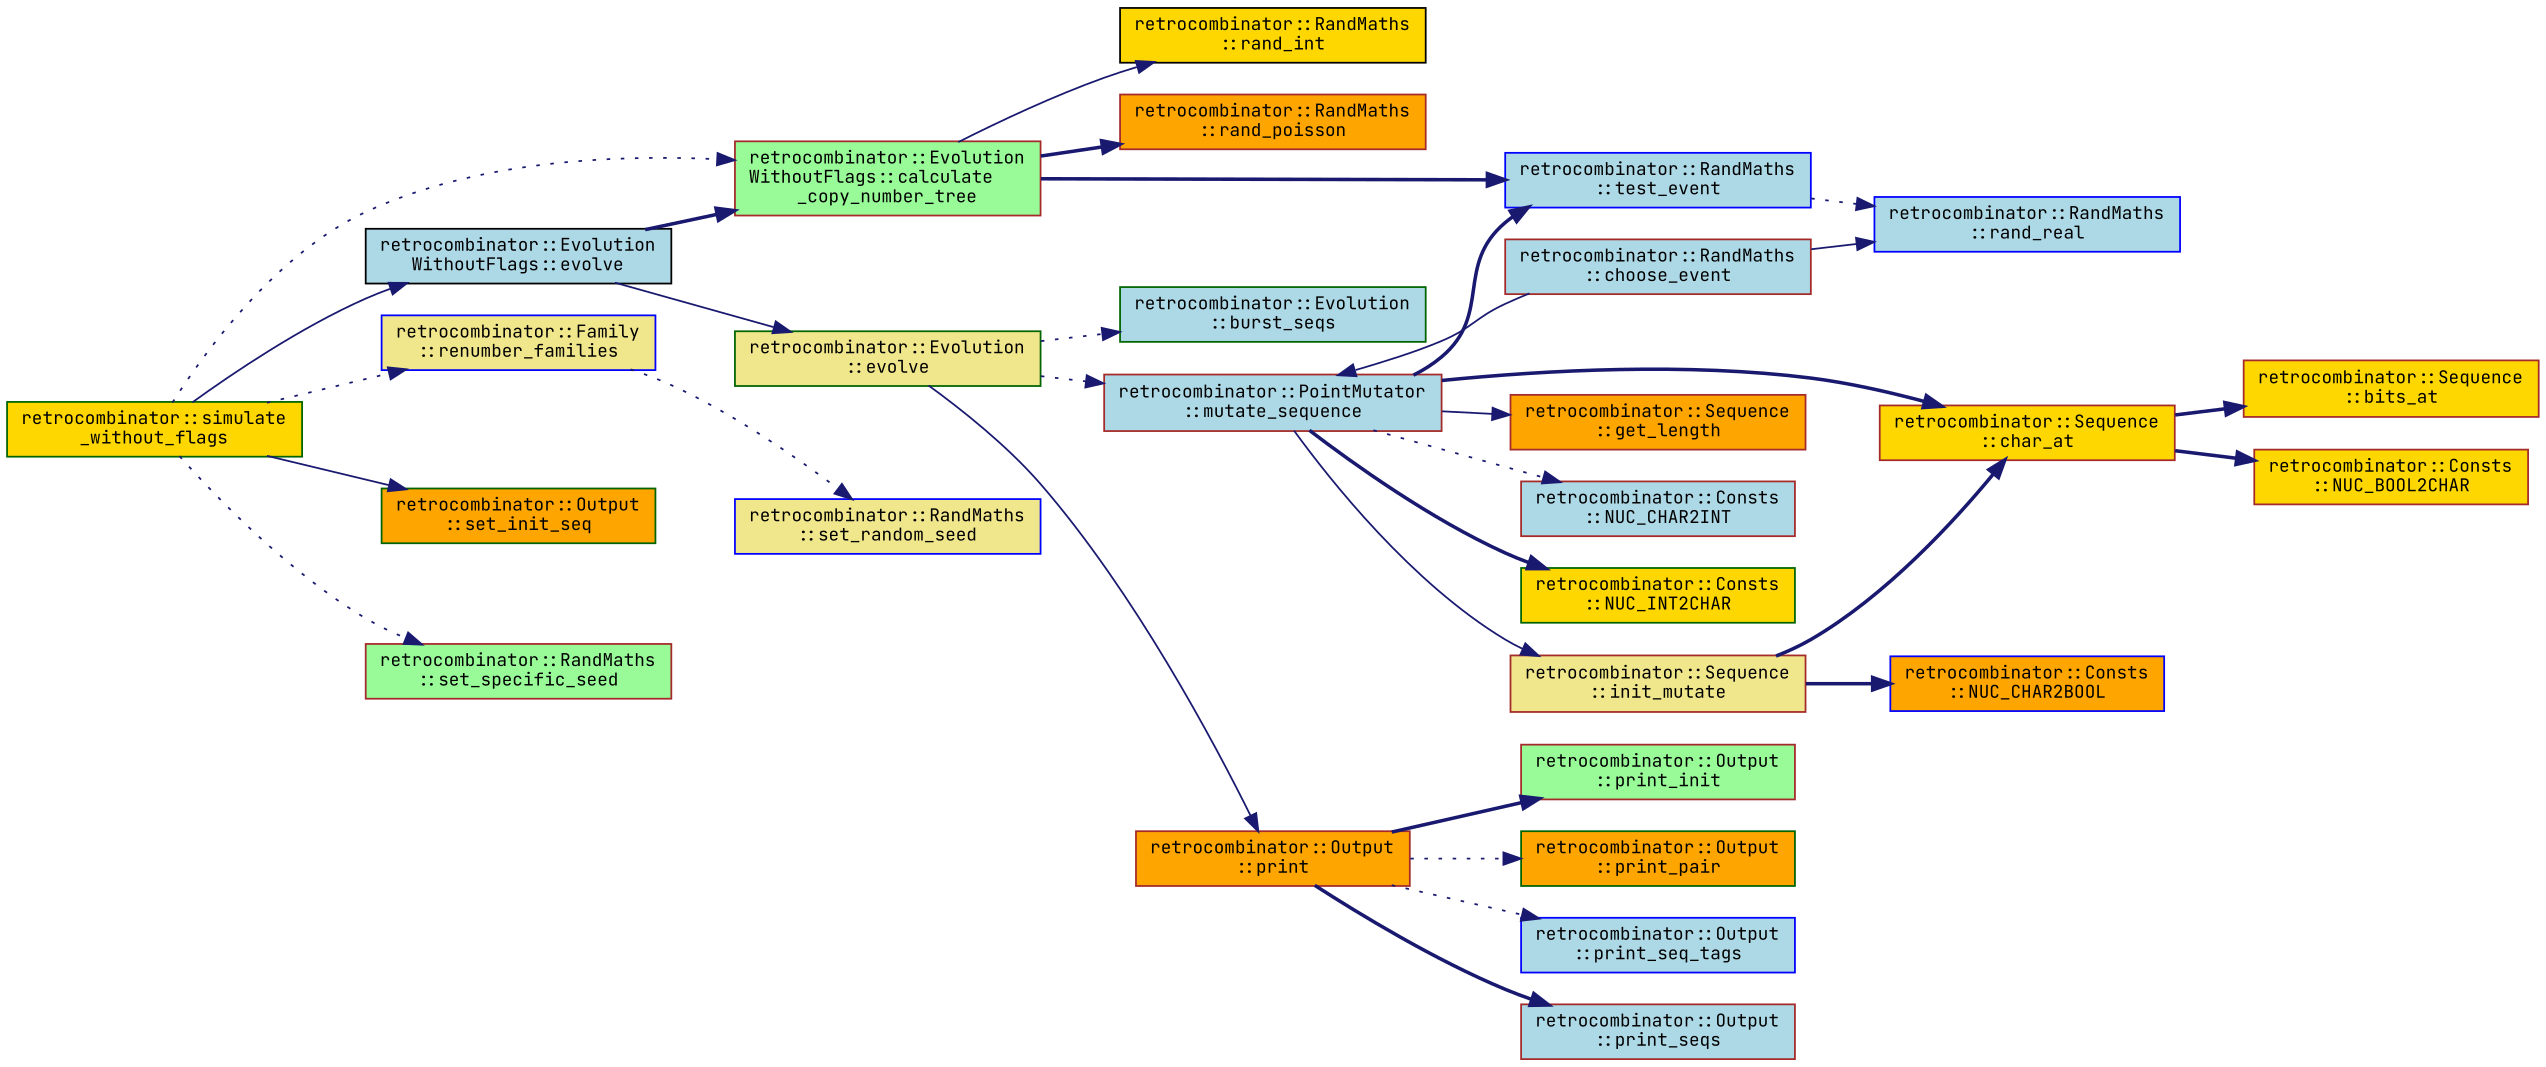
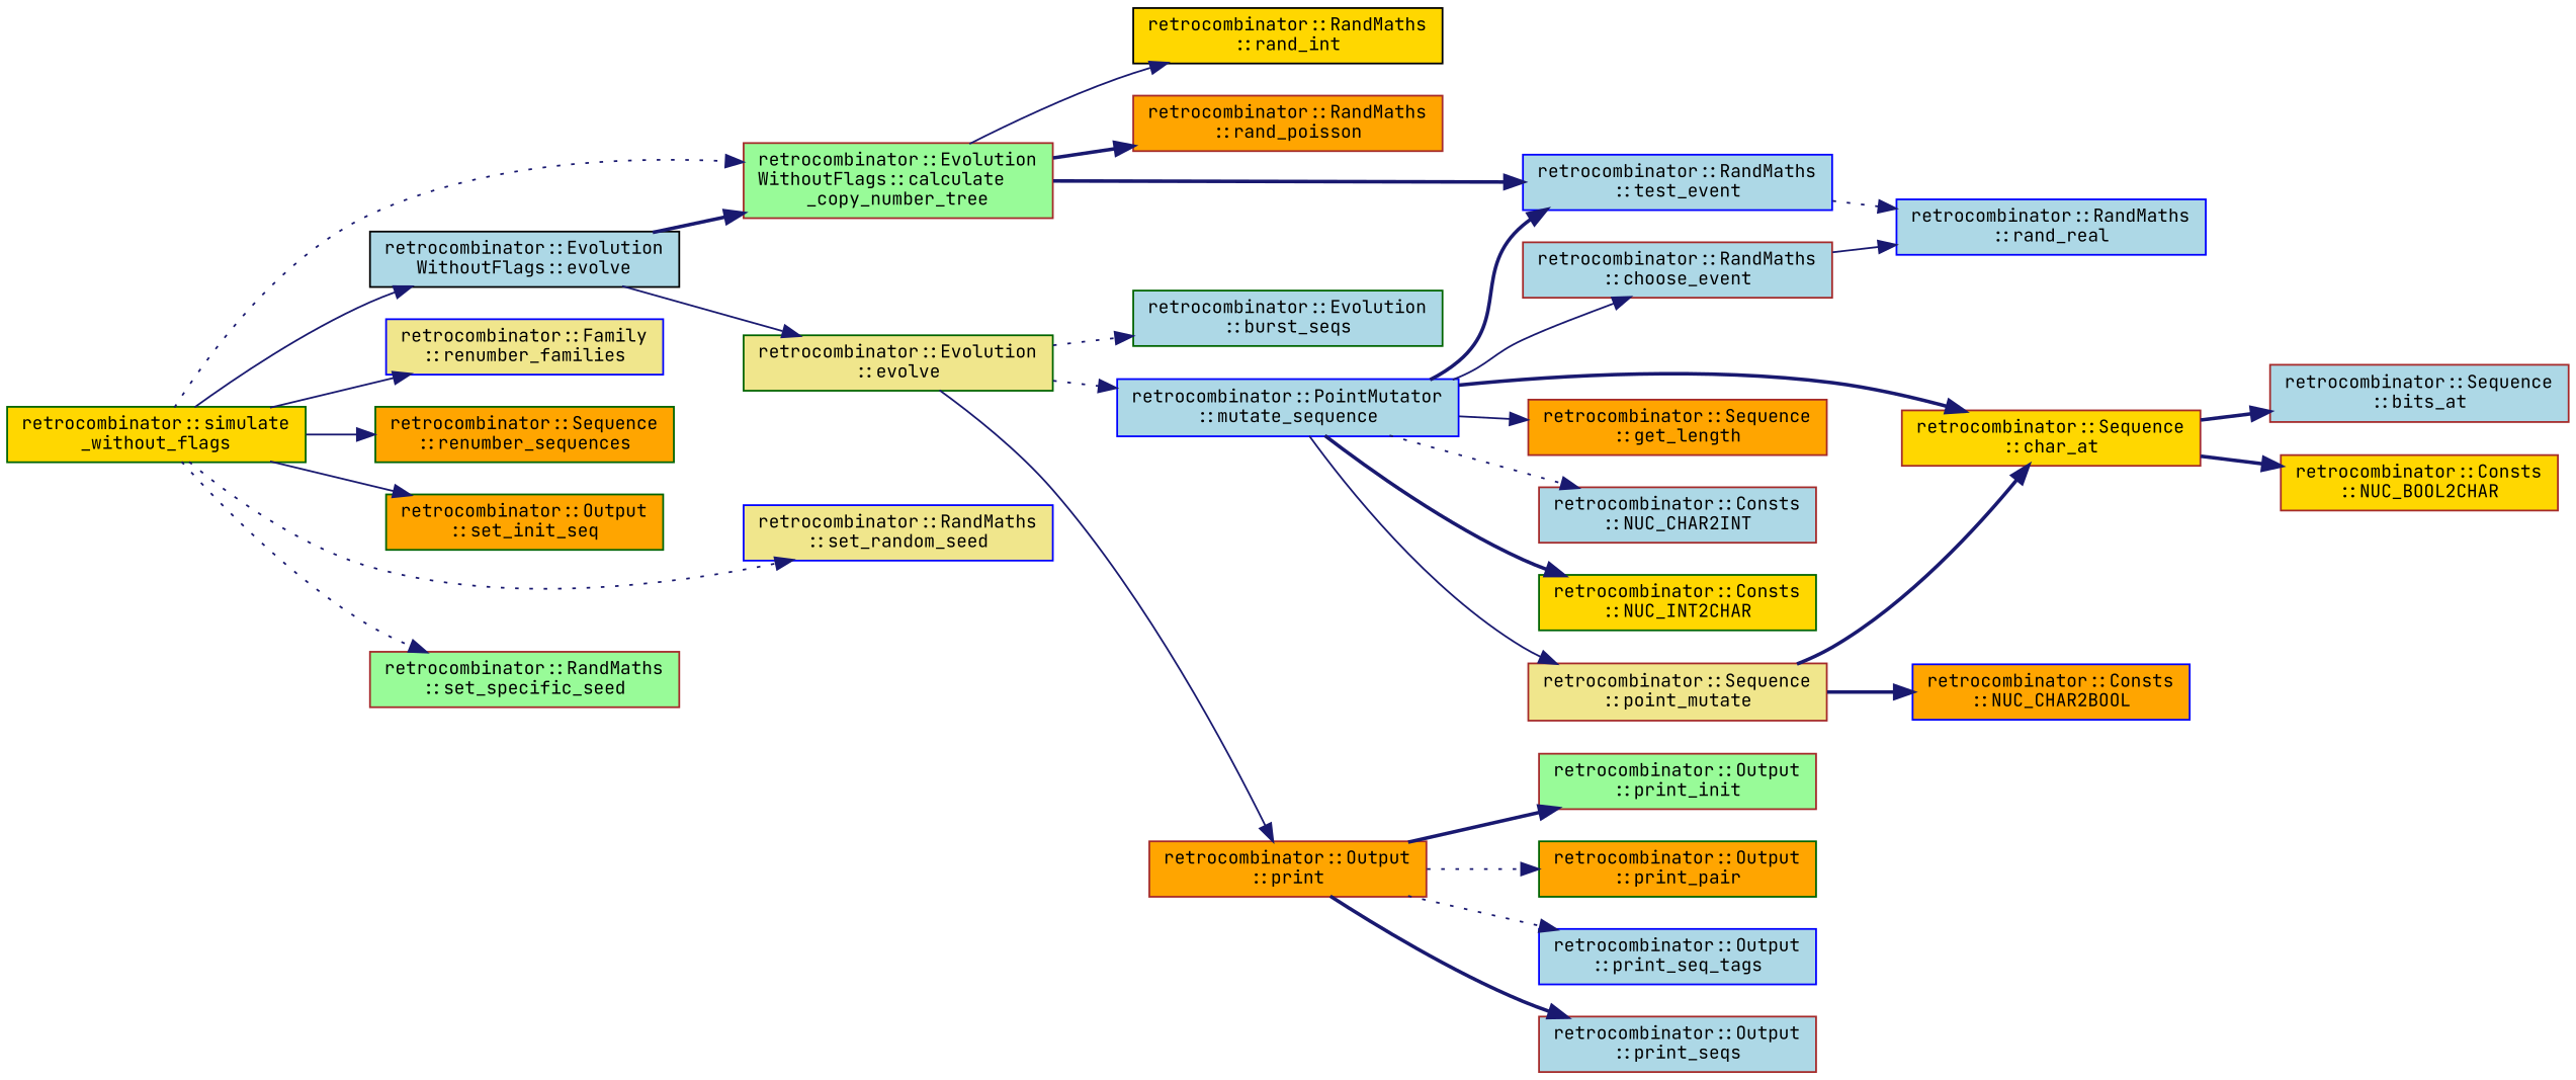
  digraph {
    fontname="JetBrains Mono"
    rankdir=LR
    node [color=brown fillcolor=lightblue fontname="JetBrains Mono" fontsize=10 shape=record style=filled]
    edge [color=midnightblue fontname="JetBrains Mono" fontsize=10 labelfontname=Helvetica labelfontsize=10 style=bold]
    n1 [color=darkgreen fillcolor=gold fontcolor=black height=0.2 label="retrocombinator::simulate\l_without_flags" width=0.4]
    n2 [fillcolor=palegreen height=0.2 label="retrocombinator::Evolution\lWithoutFlags::calculate\l_copy_number_tree" width=0.4]
    n3 [color=black height=0.2 label="retrocombinator::Evolution\lWithoutFlags::evolve" width=0.4]
    n4 [color=blue fillcolor=khaki height=0.2 label="retrocombinator::Family\l::renumber_families" width=0.4]
+   n5 [color=darkgreen fillcolor=orange height=0.2 label="retrocombinator::Sequence\l::renumber_sequences" width=0.4]
    n6 [color=darkgreen fillcolor=orange height=0.2 label="retrocombinator::Output\l::set_init_seq" width=0.4]
    n7 [color=blue fillcolor=khaki height=0.2 label="retrocombinator::RandMaths\l::set_random_seed" width=0.4]
    n8 [fillcolor=palegreen height=0.2 label="retrocombinator::RandMaths\l::set_specific_seed" width=0.4]
    n9 [color=black fillcolor=gold height=0.2 label="retrocombinator::RandMaths\l::rand_int" width=0.4]
    n10 [fillcolor=orange height=0.2 label="retrocombinator::RandMaths\l::rand_poisson" width=0.4]
    n11 [color=blue height=0.2 label="retrocombinator::RandMaths\l::test_event" width=0.4]
    n12 [color=darkgreen fillcolor=khaki height=0.2 label="retrocombinator::Evolution\l::evolve" width=0.4]
    n13 [color=blue height=0.2 label="retrocombinator::RandMaths\l::rand_real" width=0.4]
    n14 [color=darkgreen height=0.2 label="retrocombinator::Evolution\l::burst_seqs" width=0.4]
-   n15 [height=0.2 label="retrocombinator::PointMutator\l::mutate_sequence" width=0.4]
+   n15 [color=blue height=0.2 label="retrocombinator::PointMutator\l::mutate_sequence" width=0.4]
    n16 [fillcolor=orange height=0.2 label="retrocombinator::Output\l::print" width=0.4]
    n17 [fillcolor=gold height=0.2 label="retrocombinator::Sequence\l::char_at" width=0.4]
    n18 [height=0.2 label="retrocombinator::RandMaths\l::choose_event" width=0.4]
    n19 [fillcolor=orange height=0.2 label="retrocombinator::Sequence\l::get_length" width=0.4]
    n20 [height=0.2 label="retrocombinator::Consts\l::NUC_CHAR2INT" width=0.4]
    n21 [color=darkgreen fillcolor=gold height=0.2 label="retrocombinator::Consts\l::NUC_INT2CHAR" width=0.4]
-   n22 [fillcolor=khaki height=0.2 label="retrocombinator::Sequence\l::init_mutate" width=0.4]
+   n22 [fillcolor=khaki height=0.2 label="retrocombinator::Sequence\l::point_mutate" width=0.4]
    n23 [fillcolor=palegreen height=0.2 label="retrocombinator::Output\l::print_init" width=0.4]
    n24 [color=darkgreen fillcolor=orange height=0.2 label="retrocombinator::Output\l::print_pair" width=0.4]
    n25 [color=blue height=0.2 label="retrocombinator::Output\l::print_seq_tags" width=0.4]
    n26 [height=0.2 label="retrocombinator::Output\l::print_seqs" width=0.4]
-   n27 [fillcolor=gold height=0.2 label="retrocombinator::Sequence\l::bits_at" width=0.4]
+   n27 [height=0.2 label="retrocombinator::Sequence\l::bits_at" width=0.4]
    n28 [fillcolor=gold height=0.2 label="retrocombinator::Consts\l::NUC_BOOL2CHAR" width=0.4]
    n29 [color=blue fillcolor=orange height=0.2 label="retrocombinator::Consts\l::NUC_CHAR2BOOL" width=0.4]
    n1 -> n2 [style=dotted]
    n1 -> n3 [style=solid]
-   n1 -> n4 [style=dotted]
+   n1 -> n4 [style=solid]
+   n1 -> n5 [style=solid]
    n1 -> n6 [style=solid]
-   n4 -> n7 [style=dotted]
+   n1 -> n7 [style=dotted]
    n1 -> n8 [style=dotted]
    n2 -> n9 [style=solid]
    n2 -> n10
    n2 -> n11
    n3 -> n2
    n3 -> n12 [style=solid]
    n11 -> n13 [style=dotted]
    n12 -> n14 [style=dotted]
    n12 -> n15 [style=dotted]
    n12 -> n16 [style=solid]
    n15 -> n11
    n15 -> n17
-   n18 -> n15 [style=solid]
+   n15 -> n18 [style=solid]
    n15 -> n19 [style=solid]
    n15 -> n20 [style=dotted]
    n15 -> n21
    n15 -> n22 [style=solid]
    n16 -> n23
    n16 -> n24 [style=dotted]
    n16 -> n25 [style=dotted]
    n16 -> n26
    n17 -> n27
    n17 -> n28
    n18 -> n13 [style=solid]
    n22 -> n17
    n22 -> n29
  }
